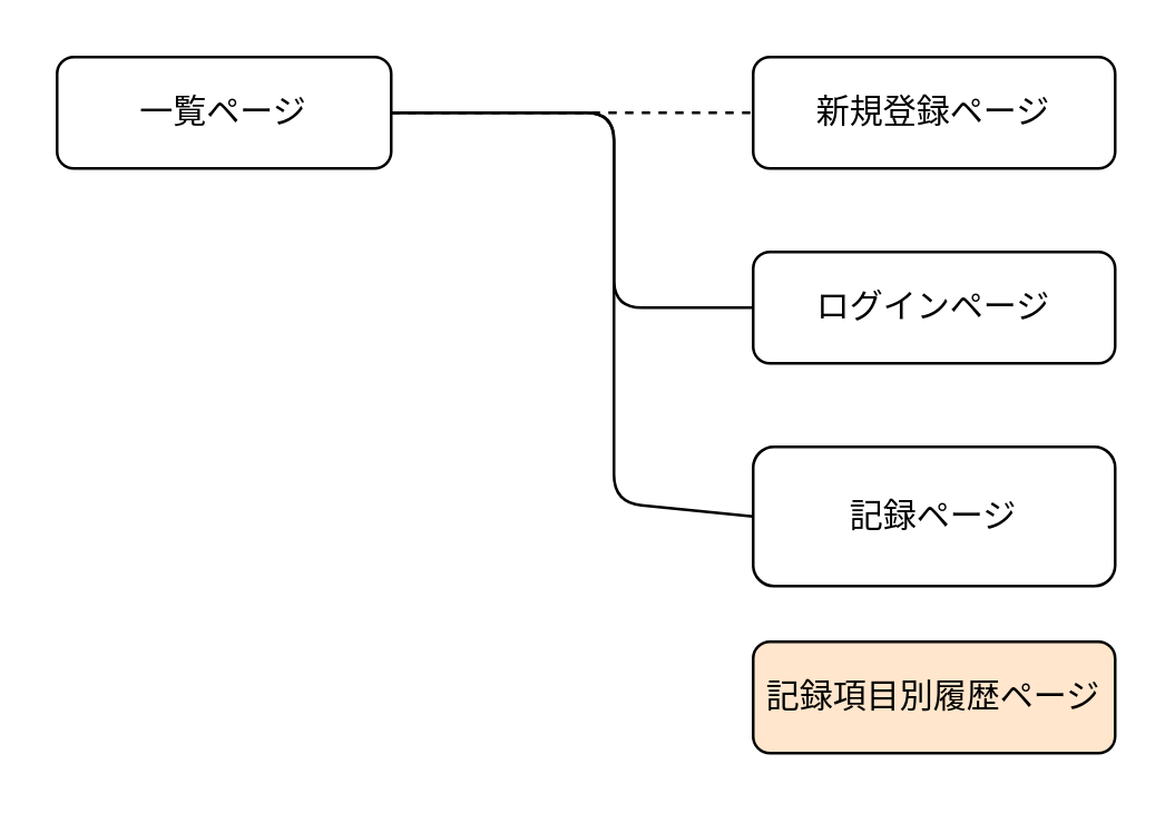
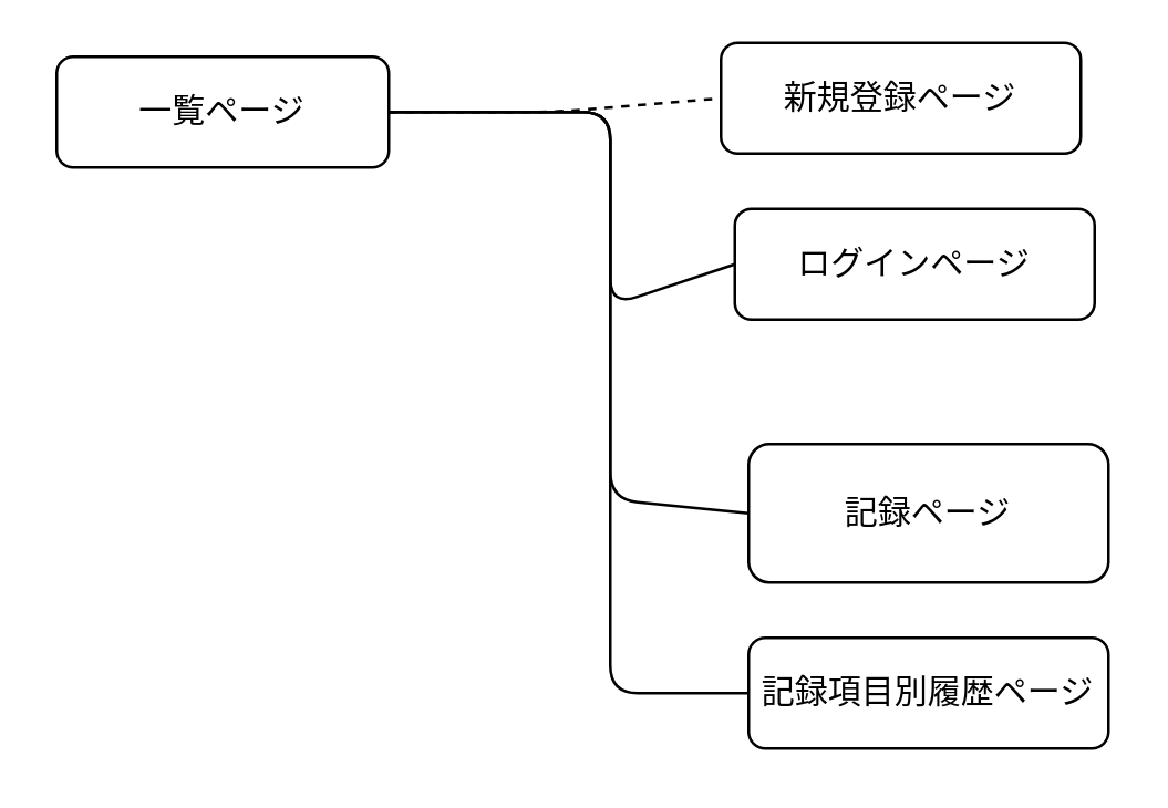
  <mxCell id="0" />
  <mxCell id="1" parent="0" />
  <mxCell id="2" style="edgeStyle=none;html=1;exitX=1;exitY=0.5;exitDx=0;exitDy=0;entryX=0;entryY=0.5;entryDx=0;entryDy=0;endArrow=none;endFill=0;dashed=1;" edge="1" parent="1" source="3" target="4"><mxGeometry relative="1" as="geometry"><Array as="points"><mxPoint x="200" y="40" /></Array></mxGeometry></mxCell>
  <mxCell id="3" value="一覧ページ" style="rounded=1;whiteSpace=wrap;html=1;" vertex="1" parent="1"><mxGeometry y="20" width="120" height="40" as="geometry" x="20" /></mxCell>
- <mxCell id="4" value="新規登録ページ" style="rounded=1;whiteSpace=wrap;html=1;" vertex="1" parent="1"><mxGeometry x="270" y="20" width="130" height="40" as="geometry" /></mxCell>
+ <mxCell id="4" value="新規登録ページ" style="rounded=1;whiteSpace=wrap;html=1;" vertex="1" parent="1"><mxGeometry x="260" y="15" width="130" height="40" as="geometry" /></mxCell>
  <mxCell id="5" style="edgeStyle=none;html=1;exitX=0;exitY=0.5;exitDx=0;exitDy=0;endArrow=none;endFill=0;" edge="1" parent="1" source="6"><mxGeometry relative="1" as="geometry"><mxPoint x="140" y="40" as="targetPoint" /><Array as="points"><mxPoint x="220" y="110" /><mxPoint x="220" y="40" /></Array></mxGeometry></mxCell>
- <mxCell id="6" value="ログインページ" style="rounded=1;whiteSpace=wrap;html=1;" vertex="1" parent="1"><mxGeometry x="270" y="90" width="130" height="40" as="geometry" /></mxCell>
+ <mxCell id="6" value="ログインページ" style="rounded=1;whiteSpace=wrap;html=1;" vertex="1" parent="1"><mxGeometry x="265" y="75" width="130" height="40" as="geometry" /></mxCell>
  <mxCell id="7" style="edgeStyle=none;html=1;exitX=0;exitY=0.5;exitDx=0;exitDy=0;endArrow=none;endFill=0;" edge="1" parent="1" source="8"><mxGeometry relative="1" as="geometry"><mxPoint x="140" y="40" as="targetPoint" /><Array as="points"><mxPoint x="220" y="180" /><mxPoint x="220" y="40" /></Array></mxGeometry></mxCell>
  <mxCell id="8" value="記録ページ" style="rounded=1;whiteSpace=wrap;html=1;" vertex="1" parent="1"><mxGeometry x="270" y="160" width="130" height="50" as="geometry" /></mxCell>
- <mxCell id="10" value="記録項目別履歴ページ" style="rounded=1;whiteSpace=wrap;html=1;fillColor=#ffe6cc;" vertex="1" parent="1"><mxGeometry x="270" y="230" width="130" height="40" as="geometry" /></mxCell>
+ <mxCell id="9" style="edgeStyle=none;html=1;exitX=0;exitY=0.5;exitDx=0;exitDy=0;entryX=1;entryY=0.5;entryDx=0;entryDy=0;endArrow=none;endFill=0;" edge="1" parent="1" source="10" target="3"><mxGeometry relative="1" as="geometry"><Array as="points"><mxPoint x="220" y="250" /><mxPoint x="220" y="40" /></Array></mxGeometry></mxCell>
+ <mxCell id="10" value="記録項目別履歴ページ" style="rounded=1;whiteSpace=wrap;html=1;" vertex="1" parent="1"><mxGeometry x="270" y="230" width="130" height="40" as="geometry" /></mxCell>
